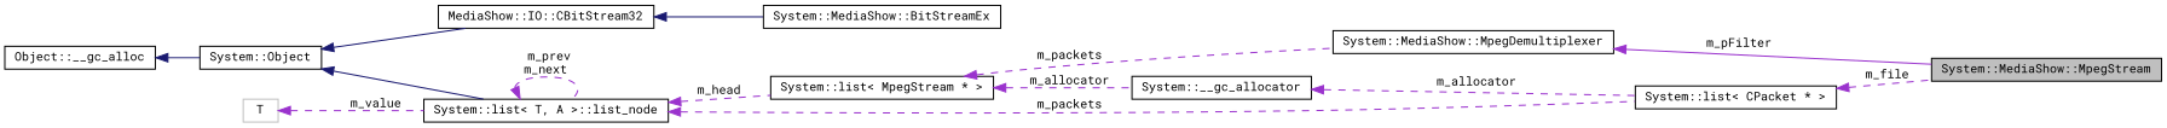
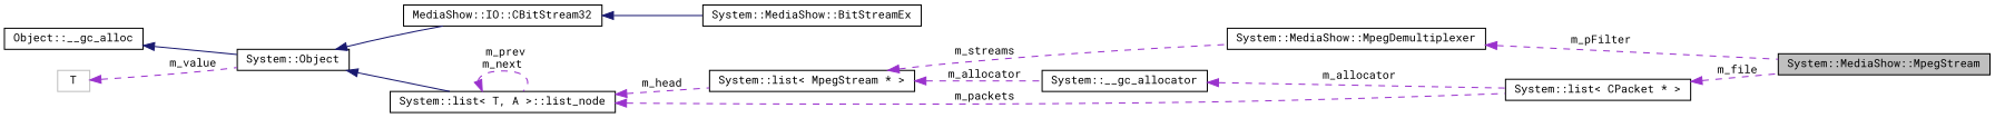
  digraph {
    fontname="Roboto Mono"
    rankdir=LR
    node [color=black fillcolor=white fontname="Roboto Mono" fontsize=10 shape=record style=filled]
    edge [color=darkorchid3 dir=back fontname="Roboto Mono" fontsize=10 labelfontname=Helvetica labelfontsize=10 style=dashed]
    n1 [fillcolor=grey75 fontcolor=black height=0.2 label="System::MediaShow::MpegStream" width=0.4]
    n2 [height=0.2 label="System::MediaShow::MpegDemultiplexer" width=0.4]
    n3 [height=0.2 label="System::MediaShow::BitStreamEx" width=0.4]
    n4 [height=0.2 label="MediaShow::IO::CBitStream32" width=0.4]
    n5 [height=0.2 label="System::Object" width=0.4]
    n6 [height=0.2 label="System::list\< T, A \>::list_node" width=0.4]
    n7 [height=0.2 label="System::list\< MpegStream * \>" width=0.4]
    n8 [height=0.2 label="System::list\< CPacket * \>" width=0.4]
    n9 [height=0.2 label="Object::__gc_alloc" width=0.4]
    n10 [height=0.2 label="System::__gc_allocator" width=0.4]
    n11 [color=grey75 height=0.2 label=T width=0.4]
-   n2 -> n1 [label=" m_pFilter" style=solid]
+   n2 -> n1 [label=" m_pFilter"]
    n4 -> n3 [color=midnightblue style=solid]
    n5 -> n4 [color=midnightblue style=solid]
    n5 -> n6 [color=midnightblue style=solid]
    n6 -> n6 [label=" m_prev\nm_next"]
    n6 -> n7 [label=" m_head"]
    n6 -> n8 [label=" m_packets"]
-   n7 -> n2 [label=" m_packets"]
+   n7 -> n2 [label=" m_streams"]
    n7 -> n10 [label=" m_allocator"]
    n8 -> n1 [label=" m_file"]
    n9 -> n5 [color=midnightblue style=solid]
    n10 -> n8 [label=" m_allocator"]
-   n11 -> n6 [label=" m_value"]
+   n11 -> n5 [label=" m_value"]
  }
